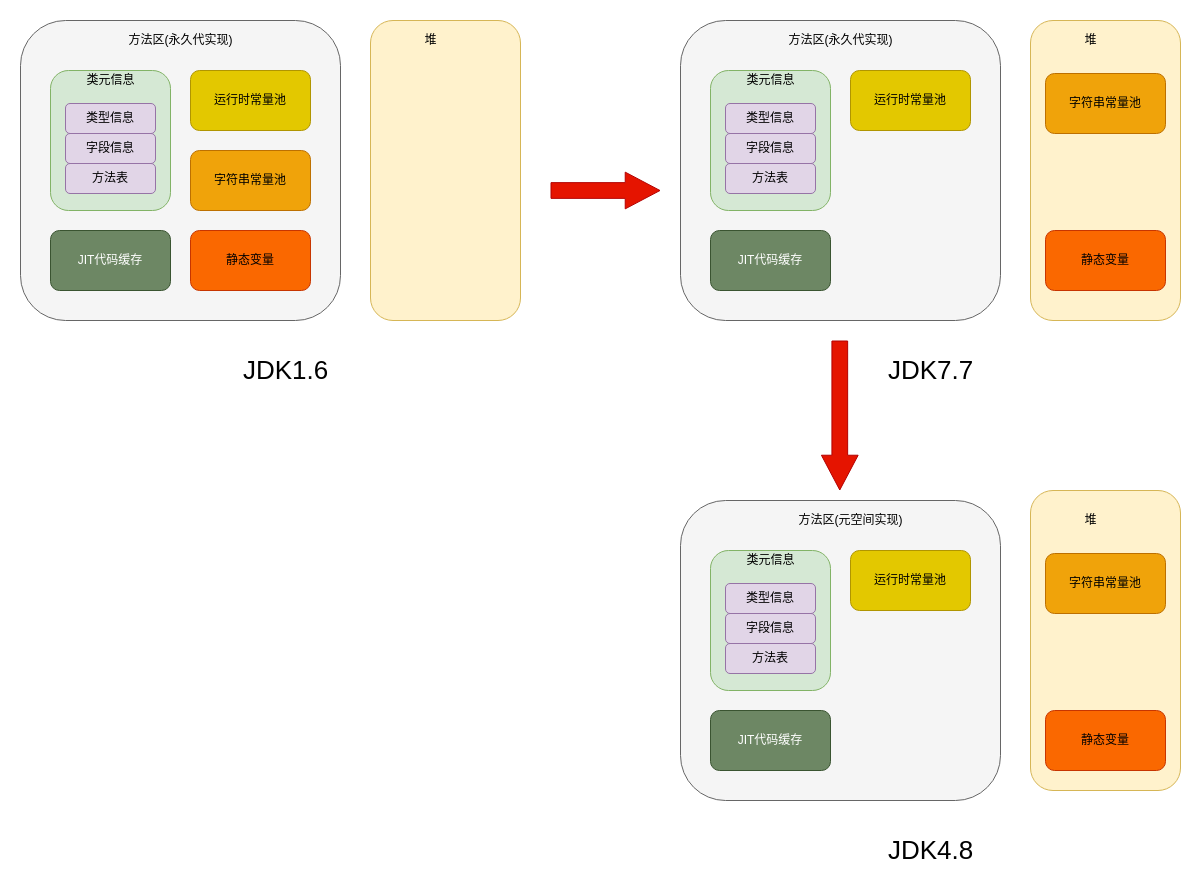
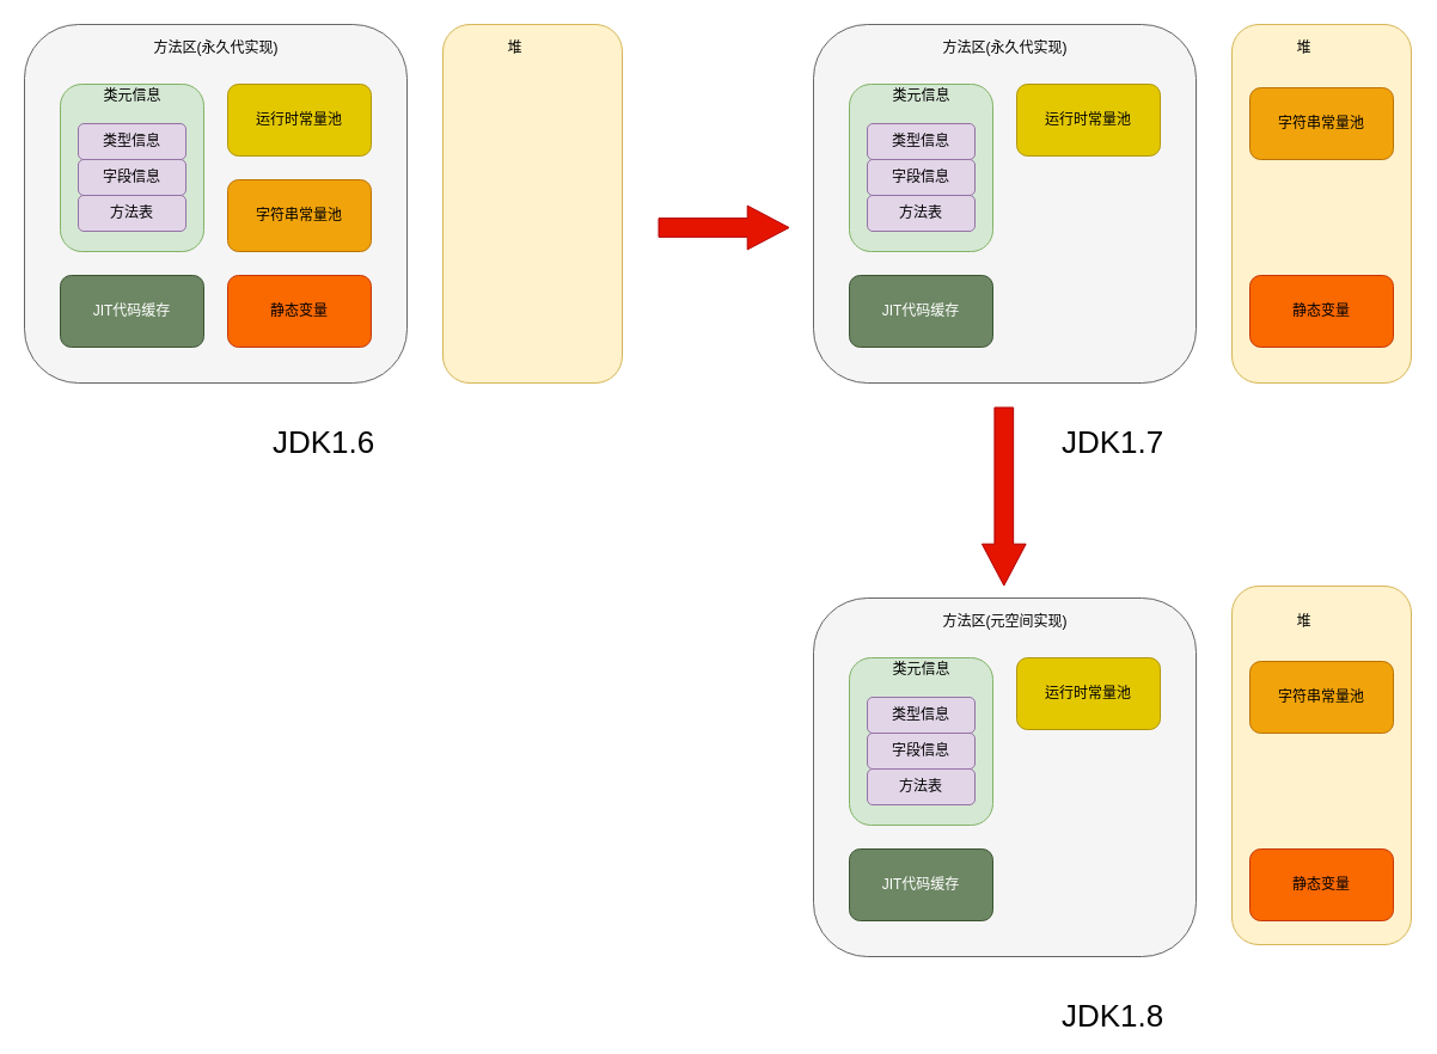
  <mxCell id="0" />
  <mxCell id="1" parent="0" />
  <mxCell id="2" value="" style="rounded=1;whiteSpace=wrap;html=1;fillColor=#f5f5f5;fontColor=#333333;strokeColor=#666666;" vertex="1" parent="1"><mxGeometry x="20" y="20" width="320" height="300" as="geometry" /></mxCell>
  <mxCell id="3" value="" style="rounded=1;whiteSpace=wrap;html=1;fillColor=#fff2cc;strokeColor=#d6b656;" vertex="1" parent="1"><mxGeometry x="370" y="20" width="150" height="300" as="geometry" /></mxCell>
  <mxCell id="4" value="方法区(永久代实现)" style="text;html=1;align=center;verticalAlign=middle;resizable=0;points=[];autosize=1;strokeColor=none;fillColor=none;" vertex="1" parent="1"><mxGeometry x="120" y="30" width="120" height="20" as="geometry" /></mxCell>
  <mxCell id="5" value="" style="rounded=1;whiteSpace=wrap;html=1;fillColor=#d5e8d4;strokeColor=#82b366;" vertex="1" parent="1"><mxGeometry x="50" y="70" width="120" height="140" as="geometry" /></mxCell>
  <mxCell id="6" value="类元信息" style="text;html=1;align=center;verticalAlign=middle;resizable=0;points=[];autosize=1;strokeColor=none;fillColor=none;" vertex="1" parent="1"><mxGeometry x="80" y="70" width="60" height="20" as="geometry" /></mxCell>
  <mxCell id="7" value="类型信息" style="rounded=1;whiteSpace=wrap;html=1;fillColor=#e1d5e7;strokeColor=#9673a6;" vertex="1" parent="1"><mxGeometry x="65" y="103" width="90" height="30" as="geometry" /></mxCell>
  <mxCell id="8" value="字段信息" style="rounded=1;whiteSpace=wrap;html=1;fillColor=#e1d5e7;strokeColor=#9673a6;" vertex="1" parent="1"><mxGeometry x="65" y="133" width="90" height="30" as="geometry" /></mxCell>
  <mxCell id="9" value="方法表" style="rounded=1;whiteSpace=wrap;html=1;fillColor=#e1d5e7;strokeColor=#9673a6;" vertex="1" parent="1"><mxGeometry x="65" y="163" width="90" height="30" as="geometry" /></mxCell>
  <mxCell id="10" value="JIT代码缓存" style="rounded=1;whiteSpace=wrap;html=1;fillColor=#6d8764;fontColor=#ffffff;strokeColor=#3A5431;" vertex="1" parent="1"><mxGeometry x="50" y="230" width="120" height="60" as="geometry" /></mxCell>
  <mxCell id="11" value="运行时常量池" style="rounded=1;whiteSpace=wrap;html=1;fillColor=#e3c800;fontColor=#000000;strokeColor=#B09500;" vertex="1" parent="1"><mxGeometry x="190" y="70" width="120" height="60" as="geometry" /></mxCell>
  <mxCell id="12" value="字符串常量池" style="rounded=1;whiteSpace=wrap;html=1;fillColor=#f0a30a;fontColor=#000000;strokeColor=#BD7000;" vertex="1" parent="1"><mxGeometry x="190" y="150" width="120" height="60" as="geometry" /></mxCell>
  <mxCell id="13" value="静态变量" style="rounded=1;whiteSpace=wrap;html=1;fillColor=#fa6800;fontColor=#000000;strokeColor=#C73500;" vertex="1" parent="1"><mxGeometry x="190" y="230" width="120" height="60" as="geometry" /></mxCell>
  <mxCell id="14" value="堆" style="text;html=1;align=center;verticalAlign=middle;resizable=0;points=[];autosize=1;strokeColor=none;fillColor=none;" vertex="1" parent="1"><mxGeometry x="415" y="30" width="30" height="20" as="geometry" /></mxCell>
- <mxCell id="15" value="&lt;font style=&quot;font-size: 26px;&quot;&gt;JDK1.6&lt;/font&gt;" style="text;html=1;align=center;verticalAlign=middle;resizable=0;points=[];autosize=1;strokeColor=none;fillColor=none;" vertex="1" parent="1"><mxGeometry x="235" y="360" width="100" height="20" as="geometry" /></mxCell>
+ <mxCell id="15" value="&lt;font style=&quot;font-size: 26px;&quot;&gt;JDK1.6&lt;/font&gt;" style="text;html=1;align=center;verticalAlign=middle;resizable=0;points=[];autosize=1;strokeColor=none;fillColor=none;" vertex="1" parent="1"><mxGeometry x="220" y="360" width="100" height="20" as="geometry" /></mxCell>
  <mxCell id="16" value="" style="rounded=1;whiteSpace=wrap;html=1;fillColor=#f5f5f5;fontColor=#333333;strokeColor=#666666;" vertex="1" parent="1"><mxGeometry x="680" y="20" width="320" height="300" as="geometry" /></mxCell>
  <mxCell id="17" value="" style="rounded=1;whiteSpace=wrap;html=1;fillColor=#fff2cc;strokeColor=#d6b656;" vertex="1" parent="1"><mxGeometry x="1030" y="20" width="150" height="300" as="geometry" /></mxCell>
  <mxCell id="18" value="方法区(永久代实现)" style="text;html=1;align=center;verticalAlign=middle;resizable=0;points=[];autosize=1;strokeColor=none;fillColor=none;" vertex="1" parent="1"><mxGeometry x="780" y="30" width="120" height="20" as="geometry" /></mxCell>
  <mxCell id="19" value="" style="rounded=1;whiteSpace=wrap;html=1;fillColor=#d5e8d4;strokeColor=#82b366;" vertex="1" parent="1"><mxGeometry x="710" y="70" width="120" height="140" as="geometry" /></mxCell>
  <mxCell id="20" value="类元信息" style="text;html=1;align=center;verticalAlign=middle;resizable=0;points=[];autosize=1;strokeColor=none;fillColor=none;" vertex="1" parent="1"><mxGeometry x="740" y="70" width="60" height="20" as="geometry" /></mxCell>
  <mxCell id="21" value="类型信息" style="rounded=1;whiteSpace=wrap;html=1;fillColor=#e1d5e7;strokeColor=#9673a6;" vertex="1" parent="1"><mxGeometry x="725" y="103" width="90" height="30" as="geometry" /></mxCell>
  <mxCell id="22" value="字段信息" style="rounded=1;whiteSpace=wrap;html=1;fillColor=#e1d5e7;strokeColor=#9673a6;" vertex="1" parent="1"><mxGeometry x="725" y="133" width="90" height="30" as="geometry" /></mxCell>
  <mxCell id="23" value="方法表" style="rounded=1;whiteSpace=wrap;html=1;fillColor=#e1d5e7;strokeColor=#9673a6;" vertex="1" parent="1"><mxGeometry x="725" y="163" width="90" height="30" as="geometry" /></mxCell>
  <mxCell id="24" value="JIT代码缓存" style="rounded=1;whiteSpace=wrap;html=1;fillColor=#6d8764;fontColor=#ffffff;strokeColor=#3A5431;" vertex="1" parent="1"><mxGeometry x="710" y="230" width="120" height="60" as="geometry" /></mxCell>
  <mxCell id="25" value="运行时常量池" style="rounded=1;whiteSpace=wrap;html=1;fillColor=#e3c800;fontColor=#000000;strokeColor=#B09500;" vertex="1" parent="1"><mxGeometry x="850" y="70" width="120" height="60" as="geometry" /></mxCell>
  <mxCell id="26" value="静态变量" style="rounded=1;whiteSpace=wrap;html=1;fillColor=#fa6800;fontColor=#000000;strokeColor=#C73500;" vertex="1" parent="1"><mxGeometry x="1045" y="230" width="120" height="60" as="geometry" /></mxCell>
  <mxCell id="27" value="堆" style="text;html=1;align=center;verticalAlign=middle;resizable=0;points=[];autosize=1;strokeColor=none;fillColor=none;" vertex="1" parent="1"><mxGeometry x="1075" y="30" width="30" height="20" as="geometry" /></mxCell>
- <mxCell id="28" value="&lt;font style=&quot;font-size: 26px;&quot;&gt;JDK7.7&lt;/font&gt;" style="text;html=1;align=center;verticalAlign=middle;resizable=0;points=[];autosize=1;strokeColor=none;fillColor=none;" vertex="1" parent="1"><mxGeometry x="880" y="360" width="100" height="20" as="geometry" /></mxCell>
+ <mxCell id="28" value="&lt;font style=&quot;font-size: 26px;&quot;&gt;JDK1.7&lt;/font&gt;" style="text;html=1;align=center;verticalAlign=middle;resizable=0;points=[];autosize=1;strokeColor=none;fillColor=none;" vertex="1" parent="1"><mxGeometry x="880" y="360" width="100" height="20" as="geometry" /></mxCell>
  <mxCell id="29" value="字符串常量池" style="rounded=1;whiteSpace=wrap;html=1;fillColor=#f0a30a;fontColor=#000000;strokeColor=#BD7000;" vertex="1" parent="1"><mxGeometry x="1045" y="73" width="120" height="60" as="geometry" /></mxCell>
  <mxCell id="30" value="" style="rounded=1;whiteSpace=wrap;html=1;fillColor=#f5f5f5;fontColor=#333333;strokeColor=#666666;" vertex="1" parent="1"><mxGeometry x="680" y="500" width="320" height="300" as="geometry" /></mxCell>
  <mxCell id="31" value="" style="rounded=1;whiteSpace=wrap;html=1;fillColor=#fff2cc;strokeColor=#d6b656;" vertex="1" parent="1"><mxGeometry x="1030" y="490" width="150" height="300" as="geometry" /></mxCell>
- <mxCell id="32" value="方法区(元空间实现)" style="text;html=1;align=center;verticalAlign=middle;resizable=0;points=[];autosize=1;strokeColor=none;fillColor=none;" vertex="1" parent="1"><mxGeometry x="790" y="510" width="120" height="20" as="geometry" /></mxCell>
+ <mxCell id="32" value="方法区(元空间实现)" style="text;html=1;align=center;verticalAlign=middle;resizable=0;points=[];autosize=1;strokeColor=none;fillColor=none;" vertex="1" parent="1"><mxGeometry x="780" y="510" width="120" height="20" as="geometry" /></mxCell>
  <mxCell id="33" value="" style="rounded=1;whiteSpace=wrap;html=1;fillColor=#d5e8d4;strokeColor=#82b366;" vertex="1" parent="1"><mxGeometry x="710" y="550" width="120" height="140" as="geometry" /></mxCell>
  <mxCell id="34" value="类元信息" style="text;html=1;align=center;verticalAlign=middle;resizable=0;points=[];autosize=1;strokeColor=none;fillColor=none;" vertex="1" parent="1"><mxGeometry x="740" y="550" width="60" height="20" as="geometry" /></mxCell>
  <mxCell id="35" value="类型信息" style="rounded=1;whiteSpace=wrap;html=1;fillColor=#e1d5e7;strokeColor=#9673a6;" vertex="1" parent="1"><mxGeometry x="725" y="583" width="90" height="30" as="geometry" /></mxCell>
  <mxCell id="36" value="字段信息" style="rounded=1;whiteSpace=wrap;html=1;fillColor=#e1d5e7;strokeColor=#9673a6;" vertex="1" parent="1"><mxGeometry x="725" y="613" width="90" height="30" as="geometry" /></mxCell>
  <mxCell id="37" value="方法表" style="rounded=1;whiteSpace=wrap;html=1;fillColor=#e1d5e7;strokeColor=#9673a6;" vertex="1" parent="1"><mxGeometry x="725" y="643" width="90" height="30" as="geometry" /></mxCell>
  <mxCell id="38" value="JIT代码缓存" style="rounded=1;whiteSpace=wrap;html=1;fillColor=#6d8764;fontColor=#ffffff;strokeColor=#3A5431;" vertex="1" parent="1"><mxGeometry x="710" y="710" width="120" height="60" as="geometry" /></mxCell>
  <mxCell id="39" value="运行时常量池" style="rounded=1;whiteSpace=wrap;html=1;fillColor=#e3c800;fontColor=#000000;strokeColor=#B09500;" vertex="1" parent="1"><mxGeometry x="850" y="550" width="120" height="60" as="geometry" /></mxCell>
  <mxCell id="40" value="静态变量" style="rounded=1;whiteSpace=wrap;html=1;fillColor=#fa6800;fontColor=#000000;strokeColor=#C73500;" vertex="1" parent="1"><mxGeometry x="1045" y="710" width="120" height="60" as="geometry" /></mxCell>
  <mxCell id="41" value="堆" style="text;html=1;align=center;verticalAlign=middle;resizable=0;points=[];autosize=1;strokeColor=none;fillColor=none;" vertex="1" parent="1"><mxGeometry x="1075" y="510" width="30" height="20" as="geometry" /></mxCell>
- <mxCell id="42" value="&lt;font style=&quot;font-size: 26px;&quot;&gt;JDK4.8&lt;/font&gt;" style="text;html=1;align=center;verticalAlign=middle;resizable=0;points=[];autosize=1;strokeColor=none;fillColor=none;" vertex="1" parent="1"><mxGeometry x="880" y="840" width="100" height="20" as="geometry" /></mxCell>
+ <mxCell id="42" value="&lt;font style=&quot;font-size: 26px;&quot;&gt;JDK1.8&lt;/font&gt;" style="text;html=1;align=center;verticalAlign=middle;resizable=0;points=[];autosize=1;strokeColor=none;fillColor=none;" vertex="1" parent="1"><mxGeometry x="880" y="840" width="100" height="20" as="geometry" /></mxCell>
  <mxCell id="43" value="字符串常量池" style="rounded=1;whiteSpace=wrap;html=1;fillColor=#f0a30a;fontColor=#000000;strokeColor=#BD7000;" vertex="1" parent="1"><mxGeometry x="1045" y="553" width="120" height="60" as="geometry" /></mxCell>
  <mxCell id="44" value="" style="shape=flexArrow;endArrow=classic;html=1;rounded=0;fontSize=26;width=15.714;endSize=11.257;fillColor=#e51400;strokeColor=#B20000;" edge="1" parent="1"><mxGeometry width="50" height="50" relative="1" as="geometry"><mxPoint x="550" y="190" as="sourcePoint" /><mxPoint x="660" y="190" as="targetPoint" /></mxGeometry></mxCell>
  <mxCell id="45" value="" style="shape=flexArrow;endArrow=classic;html=1;rounded=0;fontSize=26;width=15.714;endSize=11.257;fillColor=#e51400;strokeColor=#B20000;" edge="1" parent="1"><mxGeometry width="50" height="50" relative="1" as="geometry"><mxPoint x="839.29" y="340" as="sourcePoint" /><mxPoint x="839.29" y="490" as="targetPoint" /></mxGeometry></mxCell>
